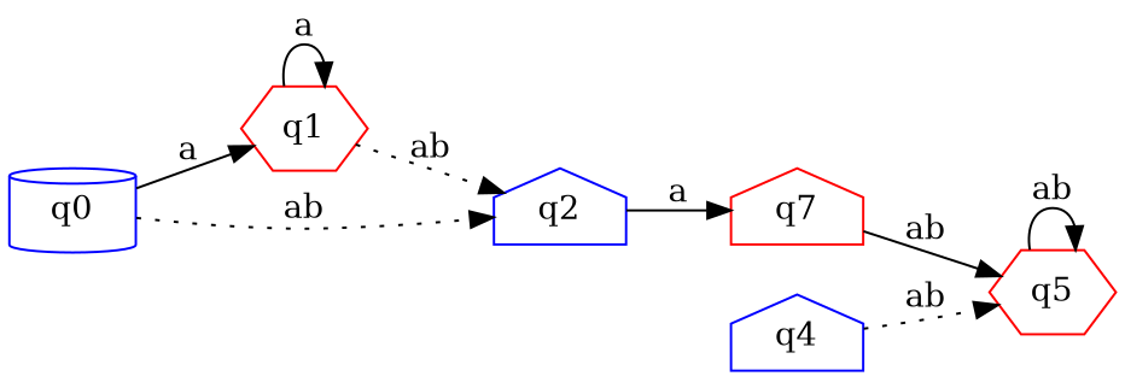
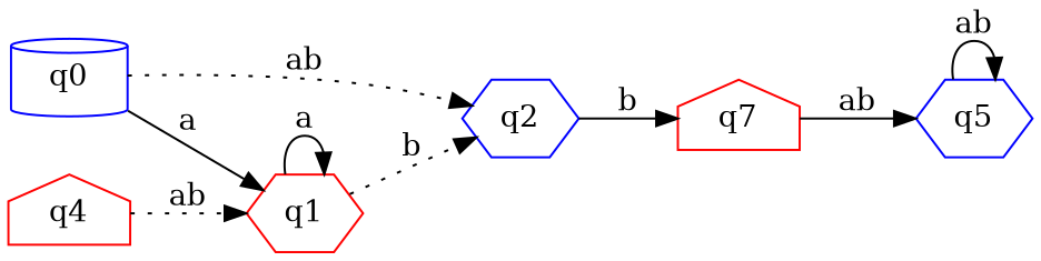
  digraph {
    rankdir=LR
    node [color=blue shape=house]
    edge [style=solid]
    q0 [shape=cylinder]
    q1 [color=red shape=hexagon]
-   q2
+   q2 [shape=hexagon]
    n4 [color=red label=q7]
-   q5 [color=red shape=hexagon]
-   q4
+   q5 [shape=hexagon]
+   q4 [color=red]
    q0 -> q1 [label=a]
    q0 -> q2 [label=ab style=dotted]
    q1 -> q1 [label=a]
-   q1 -> q2 [label=ab style=dotted]
-   q2 -> n4 [label=a]
+   q1 -> q2 [label=b style=dotted]
+   q2 -> n4 [label=b]
    n4 -> q5 [label=ab]
    q5 -> q5 [label=ab]
-   q4 -> q5 [label=ab style=dotted]
+   q4 -> q1 [label=ab style=dotted]
  }
